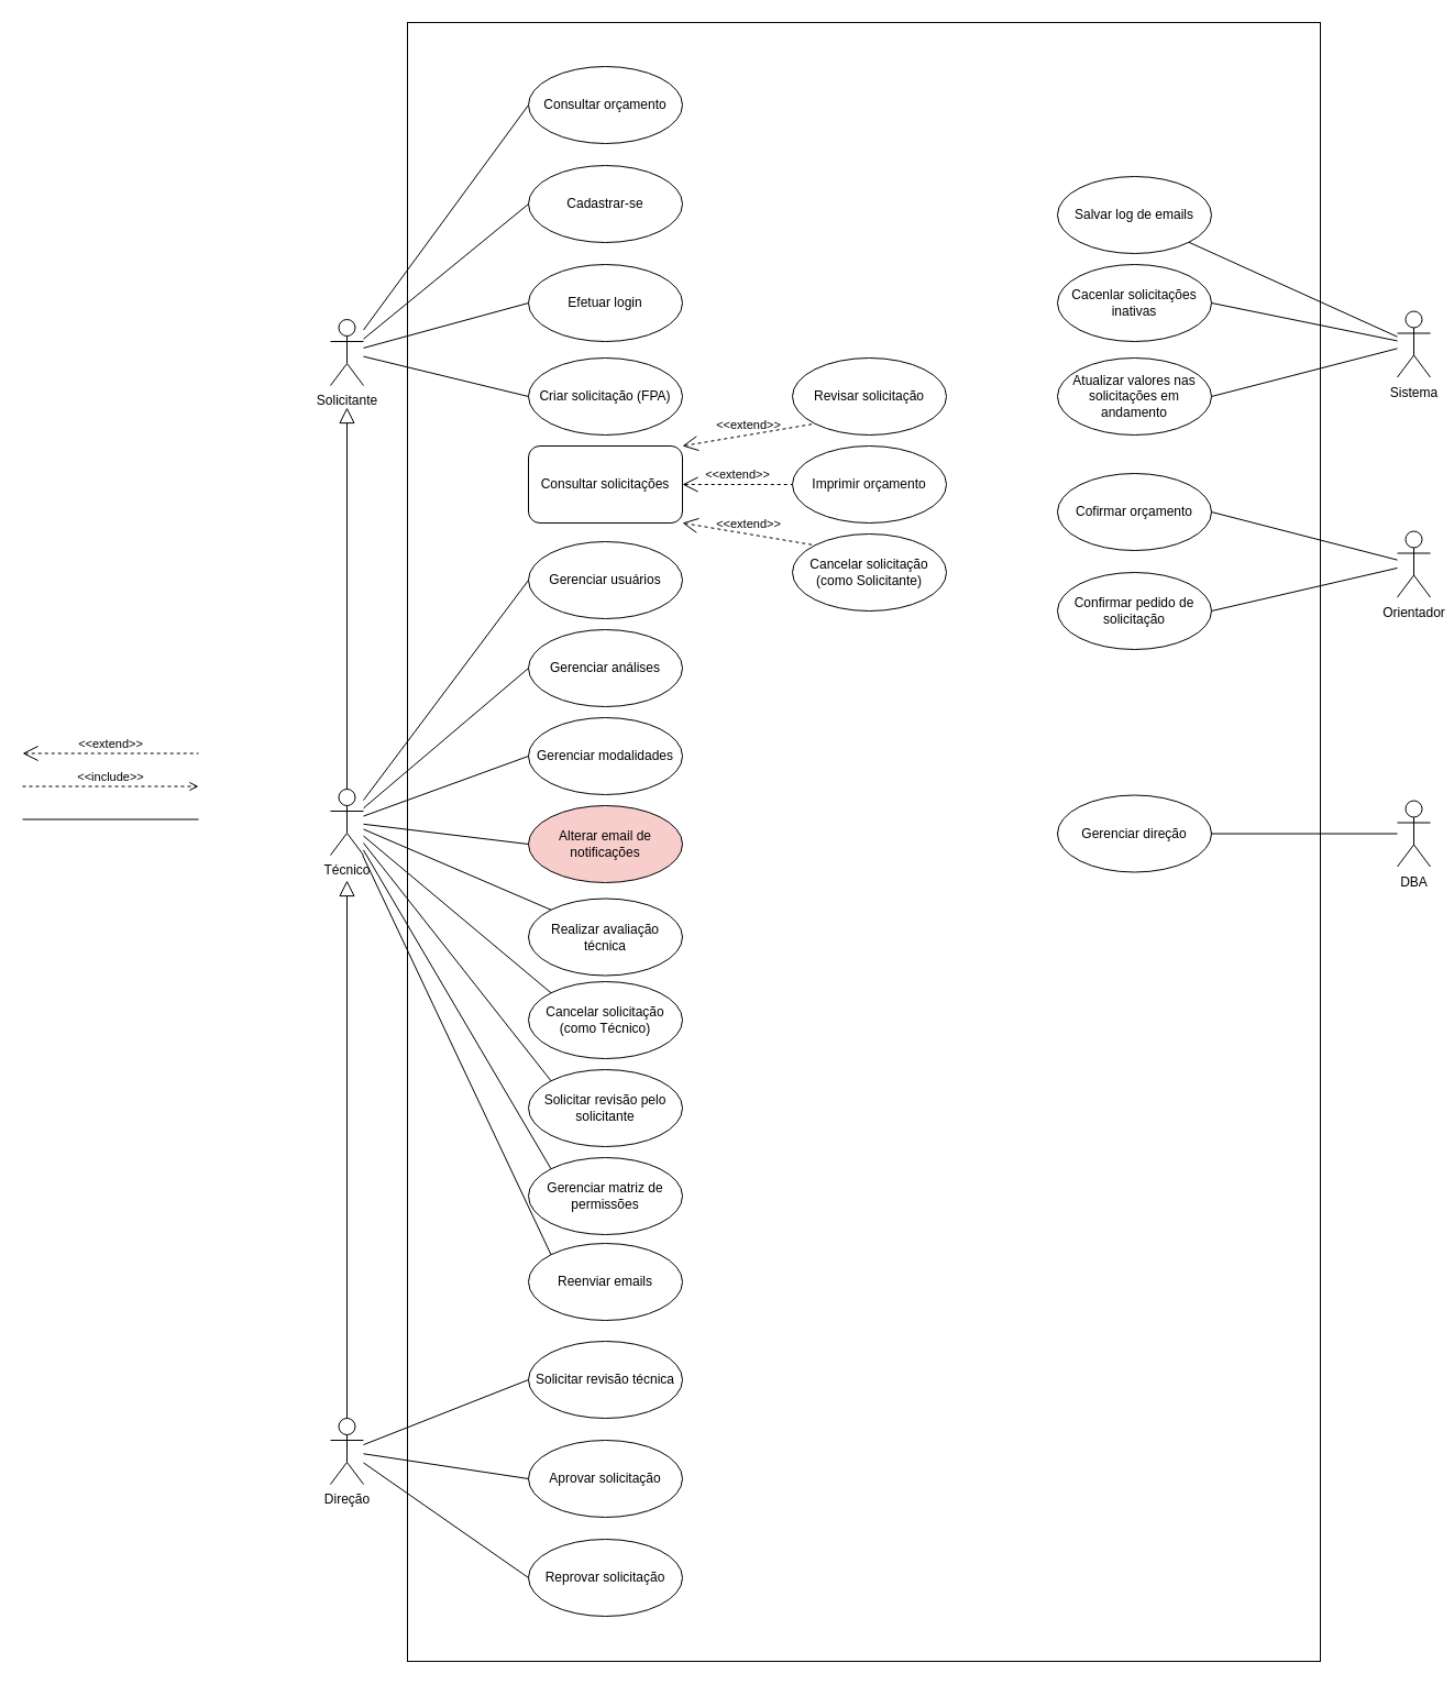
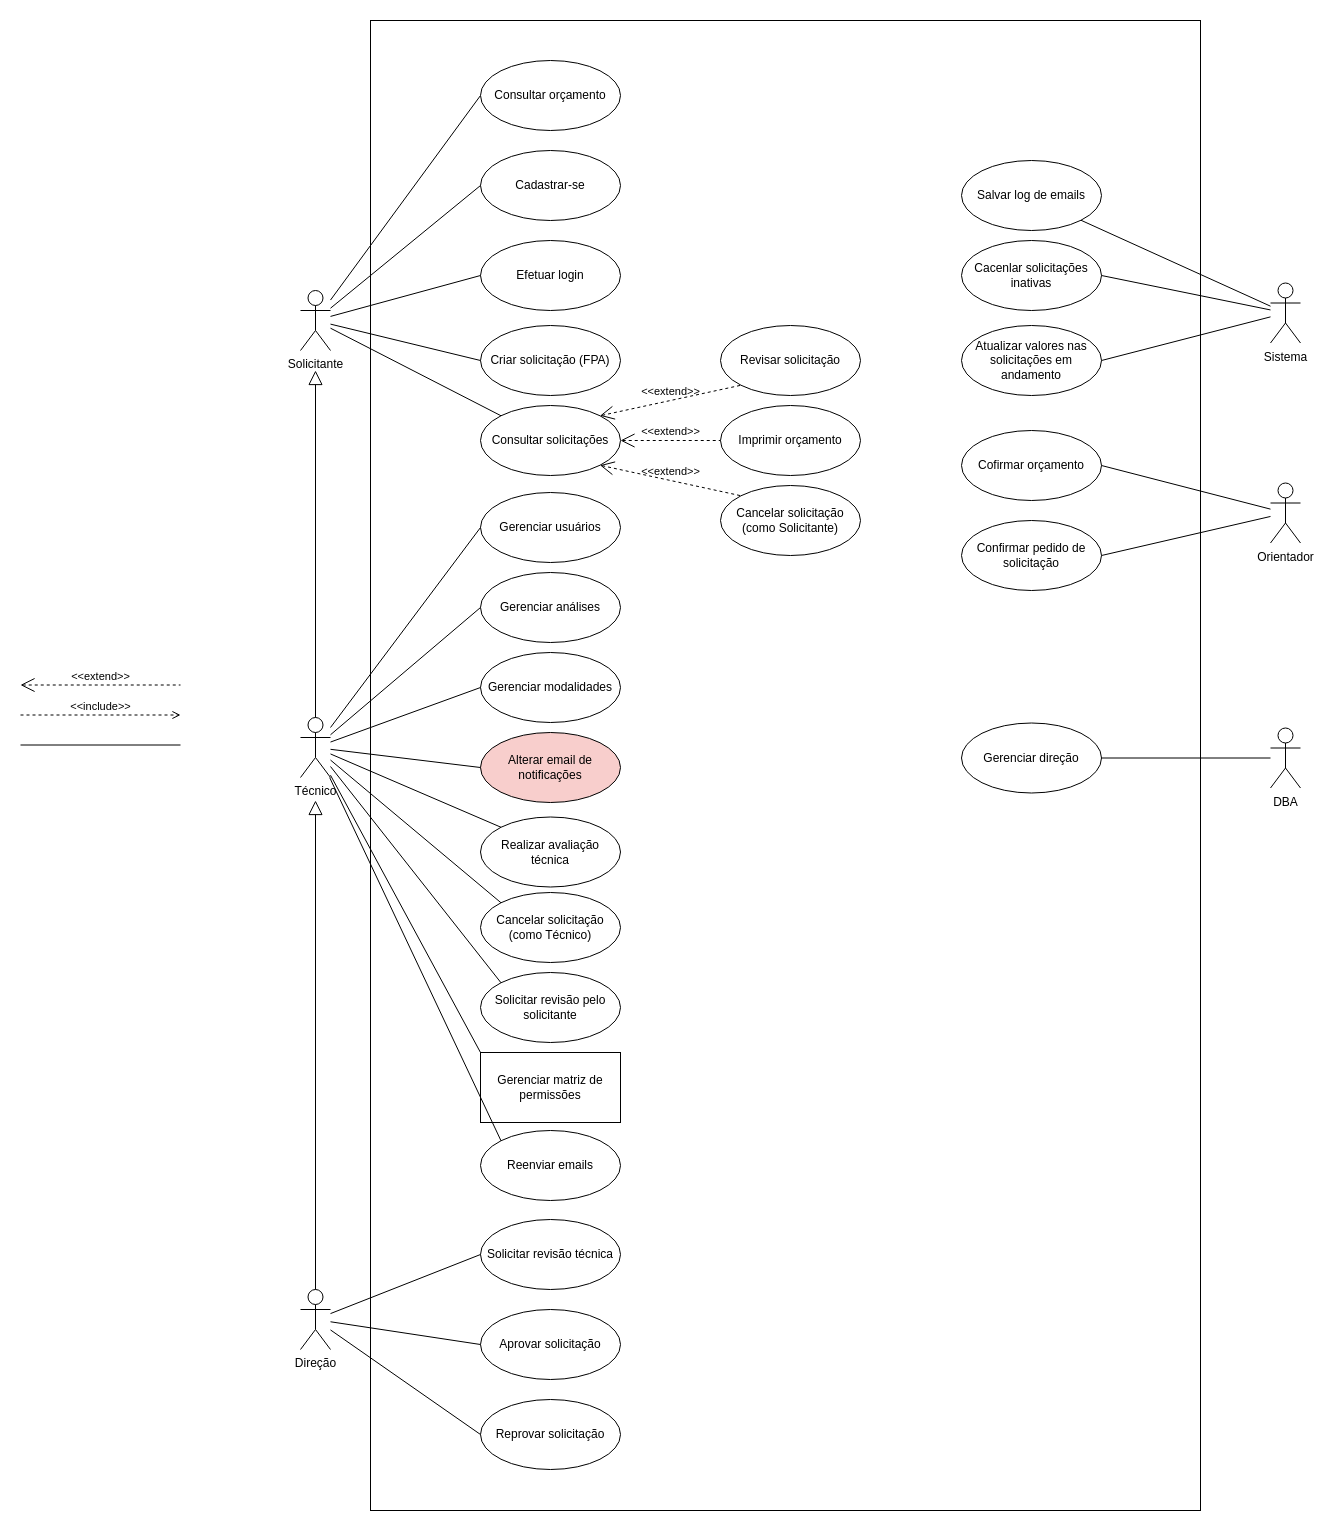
  <mxCell id="0" />
  <mxCell id="1" parent="0" />
  <mxCell id="2" value="" style="rounded=0;whiteSpace=wrap;html=1;fillColor=none;movable=0;resizable=0;rotatable=0;deletable=0;editable=0;locked=1;connectable=0;" parent="1" vertex="1"><mxGeometry x="370" y="20" width="830" height="1490" as="geometry" /></mxCell>
  <mxCell id="3" style="rounded=0;orthogonalLoop=1;jettySize=auto;html=1;entryX=0;entryY=0.5;entryDx=0;entryDy=0;endArrow=none;startFill=0;" edge="1" parent="1" source="4" target="59"><mxGeometry relative="1" as="geometry" /></mxCell>
  <mxCell id="4" value="Solicitante" style="shape=umlActor;verticalLabelPosition=bottom;verticalAlign=top;html=1;outlineConnect=0;" parent="1" vertex="1"><mxGeometry x="300" y="290" width="30" height="60" as="geometry" /></mxCell>
  <mxCell id="5" value="Orientador" style="shape=umlActor;verticalLabelPosition=bottom;verticalAlign=top;html=1;outlineConnect=0;" parent="1" vertex="1"><mxGeometry x="1270" y="482.5" width="30" height="60" as="geometry" /></mxCell>
  <mxCell id="6" value="Sistema" style="shape=umlActor;verticalLabelPosition=bottom;verticalAlign=top;html=1;outlineConnect=0;" parent="1" vertex="1"><mxGeometry x="1270" y="282.5" width="30" height="60" as="geometry" /></mxCell>
  <mxCell id="7" value="Técnico" style="shape=umlActor;verticalLabelPosition=bottom;verticalAlign=top;html=1;outlineConnect=0;" parent="1" vertex="1"><mxGeometry x="300" y="717" width="30" height="60" as="geometry" /></mxCell>
  <mxCell id="8" value="Direção" style="shape=umlActor;verticalLabelPosition=bottom;verticalAlign=top;html=1;outlineConnect=0;" parent="1" vertex="1"><mxGeometry x="300" y="1289" width="30" height="60" as="geometry" /></mxCell>
  <mxCell id="9" value="" style="edgeStyle=none;html=1;endArrow=block;endFill=0;endSize=12;verticalAlign=bottom;rounded=0;exitX=0.5;exitY=0;exitDx=0;exitDy=0;exitPerimeter=0;" parent="1" source="8" edge="1"><mxGeometry width="160" relative="1" as="geometry"><mxPoint x="-110" y="650" as="sourcePoint" /><mxPoint x="315" y="800" as="targetPoint" /></mxGeometry></mxCell>
  <mxCell id="10" value="Cadastrar-se" style="ellipse;whiteSpace=wrap;html=1;" parent="1" vertex="1"><mxGeometry x="480" y="150" width="140" height="70" as="geometry" /></mxCell>
  <mxCell id="11" value="" style="edgeStyle=none;html=1;endArrow=none;verticalAlign=bottom;rounded=0;" parent="1" edge="1"><mxGeometry width="160" relative="1" as="geometry"><mxPoint x="20" y="744.5" as="sourcePoint" /><mxPoint x="180" y="744.5" as="targetPoint" /></mxGeometry></mxCell>
  <mxCell id="12" value="&amp;lt;&amp;lt;include&amp;gt;&amp;gt;" style="edgeStyle=none;html=1;endArrow=open;verticalAlign=bottom;dashed=1;labelBackgroundColor=none;rounded=0;" parent="1" edge="1"><mxGeometry width="160" relative="1" as="geometry"><mxPoint x="20" y="714.5" as="sourcePoint" /><mxPoint x="180" y="714.5" as="targetPoint" /></mxGeometry></mxCell>
  <mxCell id="13" value="&amp;lt;&amp;lt;extend&amp;gt;&amp;gt;" style="edgeStyle=none;html=1;startArrow=open;endArrow=none;startSize=12;verticalAlign=bottom;dashed=1;labelBackgroundColor=none;rounded=0;" parent="1" edge="1"><mxGeometry width="160" relative="1" as="geometry"><mxPoint x="20" y="684.5" as="sourcePoint" /><mxPoint x="180" y="684.5" as="targetPoint" /></mxGeometry></mxCell>
  <mxCell id="14" value="Efetuar login" style="ellipse;whiteSpace=wrap;html=1;" parent="1" vertex="1"><mxGeometry x="480" y="240" width="140" height="70" as="geometry" /></mxCell>
  <mxCell id="15" value="" style="edgeStyle=none;html=1;endArrow=block;endFill=0;endSize=12;verticalAlign=bottom;rounded=0;exitX=0.5;exitY=0;exitDx=0;exitDy=0;exitPerimeter=0;" parent="1" source="7" edge="1"><mxGeometry width="160" relative="1" as="geometry"><mxPoint x="340" y="470" as="sourcePoint" /><mxPoint x="315" y="370" as="targetPoint" /></mxGeometry></mxCell>
  <mxCell id="16" value="Criar solicitação (FPA)" style="ellipse;whiteSpace=wrap;html=1;" parent="1" vertex="1"><mxGeometry x="480" y="325" width="140" height="70" as="geometry" /></mxCell>
- <mxCell id="17" value="Consultar solicitações" style="whiteSpace=wrap;html=1;rounded=1;" parent="1" vertex="1"><mxGeometry x="480" y="405" width="140" height="70" as="geometry" /></mxCell>
+ <mxCell id="17" value="Consultar solicitações" style="ellipse;whiteSpace=wrap;html=1;" parent="1" vertex="1"><mxGeometry x="480" y="405" width="140" height="70" as="geometry" /></mxCell>
  <mxCell id="18" value="Revisar solicitação" style="ellipse;whiteSpace=wrap;html=1;" parent="1" vertex="1"><mxGeometry x="720" y="325" width="140" height="70" as="geometry" /></mxCell>
  <mxCell id="19" value="&amp;lt;&amp;lt;extend&amp;gt;&amp;gt;" style="edgeStyle=none;html=1;startArrow=open;endArrow=none;startSize=12;verticalAlign=bottom;dashed=1;labelBackgroundColor=none;rounded=0;entryX=0;entryY=1;entryDx=0;entryDy=0;exitX=1;exitY=0;exitDx=0;exitDy=0;" parent="1" source="17" target="18" edge="1"><mxGeometry width="160" relative="1" as="geometry"><mxPoint x="590" y="625" as="sourcePoint" /><mxPoint x="750" y="625" as="targetPoint" /></mxGeometry></mxCell>
  <mxCell id="20" value="Imprimir orçamento" style="ellipse;whiteSpace=wrap;html=1;" parent="1" vertex="1"><mxGeometry x="720" y="405" width="140" height="70" as="geometry" /></mxCell>
  <mxCell id="21" value="&amp;lt;&amp;lt;extend&amp;gt;&amp;gt;" style="edgeStyle=none;html=1;startArrow=open;endArrow=none;startSize=12;verticalAlign=bottom;dashed=1;labelBackgroundColor=none;rounded=0;exitX=1;exitY=0.5;exitDx=0;exitDy=0;entryX=0;entryY=0.5;entryDx=0;entryDy=0;" parent="1" source="17" target="20" edge="1"><mxGeometry width="160" relative="1" as="geometry"><mxPoint x="590" y="625" as="sourcePoint" /><mxPoint x="750" y="625" as="targetPoint" /></mxGeometry></mxCell>
  <mxCell id="22" value="&lt;div&gt;Cancelar solicitação (como Solicitante)&lt;/div&gt;" style="ellipse;whiteSpace=wrap;html=1;" parent="1" vertex="1"><mxGeometry x="720" y="485" width="140" height="70" as="geometry" /></mxCell>
  <mxCell id="23" value="&amp;lt;&amp;lt;extend&amp;gt;&amp;gt;" style="edgeStyle=none;html=1;startArrow=open;endArrow=none;startSize=12;verticalAlign=bottom;dashed=1;labelBackgroundColor=none;rounded=0;exitX=1;exitY=1;exitDx=0;exitDy=0;entryX=0;entryY=0;entryDx=0;entryDy=0;" parent="1" source="17" target="22" edge="1"><mxGeometry width="160" relative="1" as="geometry"><mxPoint x="590" y="625" as="sourcePoint" /><mxPoint x="750" y="625" as="targetPoint" /></mxGeometry></mxCell>
  <mxCell id="24" value="" style="edgeStyle=none;html=1;endArrow=none;verticalAlign=bottom;rounded=0;entryX=0;entryY=0.5;entryDx=0;entryDy=0;" parent="1" source="4" target="10" edge="1"><mxGeometry width="160" relative="1" as="geometry"><mxPoint x="340" y="310" as="sourcePoint" /><mxPoint x="500" y="300" as="targetPoint" /></mxGeometry></mxCell>
  <mxCell id="25" value="" style="edgeStyle=none;html=1;endArrow=none;verticalAlign=bottom;rounded=0;entryX=0;entryY=0.5;entryDx=0;entryDy=0;" parent="1" source="4" target="14" edge="1"><mxGeometry width="160" relative="1" as="geometry"><mxPoint x="340" y="320" as="sourcePoint" /><mxPoint x="490" y="265" as="targetPoint" /></mxGeometry></mxCell>
  <mxCell id="26" value="" style="edgeStyle=none;html=1;endArrow=none;verticalAlign=bottom;rounded=0;entryX=0;entryY=0.5;entryDx=0;entryDy=0;" parent="1" source="4" target="16" edge="1"><mxGeometry width="160" relative="1" as="geometry"><mxPoint x="340" y="330" as="sourcePoint" /><mxPoint x="490" y="265" as="targetPoint" /></mxGeometry></mxCell>
+ <mxCell id="27" value="" style="edgeStyle=none;html=1;endArrow=none;verticalAlign=bottom;rounded=0;entryX=0;entryY=0;entryDx=0;entryDy=0;" parent="1" source="4" target="17" edge="1"><mxGeometry width="160" relative="1" as="geometry"><mxPoint x="340" y="340" as="sourcePoint" /><mxPoint x="490" y="265" as="targetPoint" /></mxGeometry></mxCell>
  <mxCell id="28" value="Gerenciar usuários" style="ellipse;whiteSpace=wrap;html=1;" parent="1" vertex="1"><mxGeometry x="480" y="492" width="140" height="70" as="geometry" /></mxCell>
  <mxCell id="29" value="Gerenciar análises" style="ellipse;whiteSpace=wrap;html=1;" parent="1" vertex="1"><mxGeometry x="480" y="572" width="140" height="70" as="geometry" /></mxCell>
  <mxCell id="30" value="Gerenciar modalidades" style="ellipse;whiteSpace=wrap;html=1;" parent="1" vertex="1"><mxGeometry x="480" y="652" width="140" height="70" as="geometry" /></mxCell>
  <mxCell id="31" value="Alterar email de notificações" style="ellipse;whiteSpace=wrap;html=1;fillColor=#f8cecc;" parent="1" vertex="1"><mxGeometry x="480" y="732" width="140" height="70" as="geometry" /></mxCell>
  <mxCell id="32" value="Realizar avaliação técnica" style="ellipse;whiteSpace=wrap;html=1;" parent="1" vertex="1"><mxGeometry x="480" y="816.5" width="140" height="70" as="geometry" /></mxCell>
  <mxCell id="33" value="" style="edgeStyle=none;html=1;endArrow=none;verticalAlign=bottom;rounded=0;entryX=0;entryY=0.5;entryDx=0;entryDy=0;" parent="1" source="7" target="28" edge="1"><mxGeometry width="160" relative="1" as="geometry"><mxPoint x="332" y="724" as="sourcePoint" /><mxPoint x="511" y="662" as="targetPoint" /></mxGeometry></mxCell>
  <mxCell id="34" value="" style="edgeStyle=none;html=1;endArrow=none;verticalAlign=bottom;rounded=0;entryX=0;entryY=0.5;entryDx=0;entryDy=0;" parent="1" source="7" target="29" edge="1"><mxGeometry width="160" relative="1" as="geometry"><mxPoint x="334" y="732" as="sourcePoint" /><mxPoint x="490" y="652" as="targetPoint" /></mxGeometry></mxCell>
  <mxCell id="35" value="" style="edgeStyle=none;html=1;endArrow=none;verticalAlign=bottom;rounded=0;entryX=0;entryY=0.5;entryDx=0;entryDy=0;" parent="1" source="7" target="30" edge="1"><mxGeometry width="160" relative="1" as="geometry"><mxPoint x="335" y="739" as="sourcePoint" /><mxPoint x="490" y="742" as="targetPoint" /></mxGeometry></mxCell>
  <mxCell id="36" value="" style="edgeStyle=none;html=1;endArrow=none;verticalAlign=bottom;rounded=0;entryX=0;entryY=0.5;entryDx=0;entryDy=0;" parent="1" source="7" target="31" edge="1"><mxGeometry width="160" relative="1" as="geometry"><mxPoint x="335" y="746" as="sourcePoint" /><mxPoint x="490" y="832" as="targetPoint" /></mxGeometry></mxCell>
  <mxCell id="37" value="" style="edgeStyle=none;html=1;endArrow=none;verticalAlign=bottom;rounded=0;entryX=0;entryY=0;entryDx=0;entryDy=0;" parent="1" source="7" target="32" edge="1"><mxGeometry width="160" relative="1" as="geometry"><mxPoint x="332" y="755" as="sourcePoint" /><mxPoint x="490" y="922" as="targetPoint" /></mxGeometry></mxCell>
  <mxCell id="38" value="DBA" style="shape=umlActor;verticalLabelPosition=bottom;verticalAlign=top;html=1;outlineConnect=0;" parent="1" vertex="1"><mxGeometry x="1270" y="727.5" width="30" height="60" as="geometry" /></mxCell>
  <mxCell id="39" value="Cancelar solicitação (como Técnico)" style="ellipse;whiteSpace=wrap;html=1;" parent="1" vertex="1"><mxGeometry x="480" y="892" width="140" height="70" as="geometry" /></mxCell>
  <mxCell id="40" value="" style="edgeStyle=none;html=1;endArrow=none;verticalAlign=bottom;rounded=0;entryX=0;entryY=0;entryDx=0;entryDy=0;" parent="1" source="7" target="39" edge="1"><mxGeometry width="160" relative="1" as="geometry"><mxPoint x="330" y="762" as="sourcePoint" /><mxPoint x="510" y="912" as="targetPoint" /></mxGeometry></mxCell>
  <mxCell id="41" value="Solicitar revisão técnica" style="ellipse;whiteSpace=wrap;html=1;" parent="1" vertex="1"><mxGeometry x="480" y="1219" width="140" height="70" as="geometry" /></mxCell>
  <mxCell id="42" value="" style="edgeStyle=none;html=1;endArrow=none;verticalAlign=bottom;rounded=0;entryX=0;entryY=0.5;entryDx=0;entryDy=0;" parent="1" source="8" target="41" edge="1"><mxGeometry width="160" relative="1" as="geometry"><mxPoint x="340" y="1259" as="sourcePoint" /><mxPoint x="180" y="1133.5" as="targetPoint" /></mxGeometry></mxCell>
  <mxCell id="43" value="Aprovar solicitação" style="ellipse;whiteSpace=wrap;html=1;" parent="1" vertex="1"><mxGeometry x="480" y="1309" width="140" height="70" as="geometry" /></mxCell>
  <mxCell id="44" value="Reprovar solicitação" style="ellipse;whiteSpace=wrap;html=1;" parent="1" vertex="1"><mxGeometry x="480" y="1399" width="140" height="70" as="geometry" /></mxCell>
  <mxCell id="45" value="Solicitar revisão pelo solicitante" style="ellipse;whiteSpace=wrap;html=1;" parent="1" vertex="1"><mxGeometry x="480" y="972" width="140" height="70" as="geometry" /></mxCell>
  <mxCell id="46" value="" style="edgeStyle=none;html=1;endArrow=none;verticalAlign=bottom;rounded=0;entryX=0;entryY=0;entryDx=0;entryDy=0;" parent="1" source="7" target="45" edge="1"><mxGeometry width="160" relative="1" as="geometry"><mxPoint x="329" y="767" as="sourcePoint" /><mxPoint x="510" y="987" as="targetPoint" /></mxGeometry></mxCell>
  <mxCell id="47" value="" style="edgeStyle=none;html=1;endArrow=none;verticalAlign=bottom;rounded=0;entryX=0;entryY=0.5;entryDx=0;entryDy=0;" parent="1" source="8" target="43" edge="1"><mxGeometry width="160" relative="1" as="geometry"><mxPoint x="340" y="1269" as="sourcePoint" /><mxPoint x="490" y="1264" as="targetPoint" /></mxGeometry></mxCell>
  <mxCell id="48" value="" style="edgeStyle=none;html=1;endArrow=none;verticalAlign=bottom;rounded=0;entryX=0;entryY=0.5;entryDx=0;entryDy=0;" parent="1" source="8" target="44" edge="1"><mxGeometry width="160" relative="1" as="geometry"><mxPoint x="340" y="1331" as="sourcePoint" /><mxPoint x="490" y="1354" as="targetPoint" /></mxGeometry></mxCell>
  <mxCell id="49" value="Cacenlar solicitações inativas" style="ellipse;whiteSpace=wrap;html=1;" parent="1" vertex="1"><mxGeometry x="961" y="240" width="140" height="70" as="geometry" /></mxCell>
  <mxCell id="50" value="" style="edgeStyle=none;html=1;endArrow=none;verticalAlign=bottom;rounded=0;entryX=1;entryY=0.5;entryDx=0;entryDy=0;" parent="1" source="6" target="49" edge="1"><mxGeometry width="160" relative="1" as="geometry"><mxPoint x="340" y="326" as="sourcePoint" /><mxPoint x="490" y="285" as="targetPoint" /></mxGeometry></mxCell>
  <mxCell id="51" value="Atualizar valores nas solicitações em andamento" style="ellipse;whiteSpace=wrap;html=1;" parent="1" vertex="1"><mxGeometry x="961" y="325" width="140" height="70" as="geometry" /></mxCell>
  <mxCell id="52" value="" style="edgeStyle=none;html=1;endArrow=none;verticalAlign=bottom;rounded=0;entryX=1;entryY=0.5;entryDx=0;entryDy=0;" parent="1" source="6" target="51" edge="1"><mxGeometry width="160" relative="1" as="geometry"><mxPoint x="1360" y="318" as="sourcePoint" /><mxPoint x="1210" y="195" as="targetPoint" /></mxGeometry></mxCell>
  <mxCell id="53" value="Cofirmar orçamento" style="ellipse;whiteSpace=wrap;html=1;" parent="1" vertex="1"><mxGeometry x="961" y="430" width="140" height="70" as="geometry" /></mxCell>
  <mxCell id="54" value="Confirmar pedido de solicitação" style="ellipse;whiteSpace=wrap;html=1;" parent="1" vertex="1"><mxGeometry x="961" y="520" width="140" height="70" as="geometry" /></mxCell>
  <mxCell id="55" value="" style="edgeStyle=none;html=1;endArrow=none;verticalAlign=bottom;rounded=0;entryX=1;entryY=0.5;entryDx=0;entryDy=0;" parent="1" source="5" target="53" edge="1"><mxGeometry width="160" relative="1" as="geometry"><mxPoint x="1360" y="326" as="sourcePoint" /><mxPoint x="1210" y="285" as="targetPoint" /></mxGeometry></mxCell>
  <mxCell id="56" value="" style="edgeStyle=none;html=1;endArrow=none;verticalAlign=bottom;rounded=0;entryX=1;entryY=0.5;entryDx=0;entryDy=0;" parent="1" source="5" target="54" edge="1"><mxGeometry width="160" relative="1" as="geometry"><mxPoint x="1370" y="336" as="sourcePoint" /><mxPoint x="1220" y="295" as="targetPoint" /></mxGeometry></mxCell>
  <mxCell id="57" value="Gerenciar d&lt;span style=&quot;background-color: transparent; color: light-dark(rgb(0, 0, 0), rgb(255, 255, 255));&quot;&gt;ireção&lt;/span&gt;" style="ellipse;whiteSpace=wrap;html=1;" parent="1" vertex="1"><mxGeometry x="961" y="722.5" width="140" height="70" as="geometry" /></mxCell>
  <mxCell id="58" value="" style="edgeStyle=none;html=1;endArrow=none;verticalAlign=bottom;rounded=0;entryX=1;entryY=0.5;entryDx=0;entryDy=0;" parent="1" source="38" target="57" edge="1"><mxGeometry width="160" relative="1" as="geometry"><mxPoint x="1360" y="533" as="sourcePoint" /><mxPoint x="1210" y="565" as="targetPoint" /></mxGeometry></mxCell>
  <mxCell id="59" value="Consultar orçamento" style="ellipse;whiteSpace=wrap;html=1;" vertex="1" parent="1"><mxGeometry x="480" y="60" width="140" height="70" as="geometry" /></mxCell>
- <mxCell id="60" value="Gerenciar matriz de permissões" style="ellipse;whiteSpace=wrap;html=1;" vertex="1" parent="1"><mxGeometry x="480" y="1052" width="140" height="70" as="geometry" /></mxCell>
+ <mxCell id="60" value="Gerenciar matriz de permissões" style="whiteSpace=wrap;html=1;rounded=0;" vertex="1" parent="1"><mxGeometry x="480" y="1052" width="140" height="70" as="geometry" /></mxCell>
  <mxCell id="61" value="" style="edgeStyle=none;html=1;endArrow=none;verticalAlign=bottom;rounded=0;entryX=0;entryY=0;entryDx=0;entryDy=0;" edge="1" parent="1" source="7" target="60"><mxGeometry width="160" relative="1" as="geometry"><mxPoint x="340" y="782" as="sourcePoint" /><mxPoint x="511" y="1067" as="targetPoint" /></mxGeometry></mxCell>
  <mxCell id="62" value="Salvar log de emails" style="ellipse;whiteSpace=wrap;html=1;" vertex="1" parent="1"><mxGeometry x="961" y="160" width="140" height="70" as="geometry" /></mxCell>
  <mxCell id="63" value="" style="edgeStyle=none;html=1;endArrow=none;verticalAlign=bottom;rounded=0;entryX=1;entryY=1;entryDx=0;entryDy=0;" edge="1" parent="1" source="6" target="62"><mxGeometry width="160" relative="1" as="geometry"><mxPoint x="1280" y="319" as="sourcePoint" /><mxPoint x="1111" y="285" as="targetPoint" /></mxGeometry></mxCell>
  <mxCell id="64" value="Reenviar emails" style="ellipse;whiteSpace=wrap;html=1;" vertex="1" parent="1"><mxGeometry x="480" y="1130" width="140" height="70" as="geometry" /></mxCell>
  <mxCell id="65" value="" style="edgeStyle=none;html=1;endArrow=none;verticalAlign=bottom;rounded=0;entryX=0;entryY=0;entryDx=0;entryDy=0;" edge="1" parent="1" source="7" target="64"><mxGeometry width="160" relative="1" as="geometry"><mxPoint x="340" y="782" as="sourcePoint" /><mxPoint x="511" y="1072" as="targetPoint" /></mxGeometry></mxCell>
